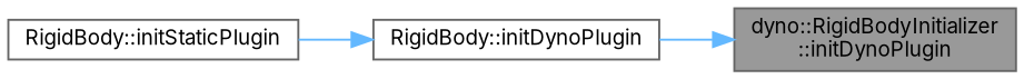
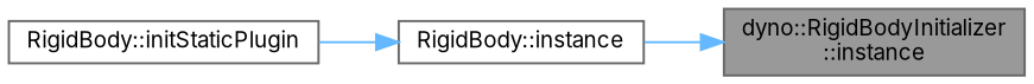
  digraph {
    fontname=Inter
    rankdir=RL
    node [color=grey40 fillcolor=white fontname=Inter fontsize=10 shape=box style=filled]
    edge [color=steelblue1 dir=back fontname=Inter fontsize=10 labelfontname=Helvetica labelfontsize=10 style=solid]
-   n1 [color=gray40 fillcolor=grey60 fontcolor=black height=0.2 label="dyno::RigidBodyInitializer\l::initDynoPlugin" width=0.4]
-   n2 [height=0.2 label="RigidBody::initDynoPlugin" width=0.4]
+   n1 [color=gray40 fillcolor=grey60 fontcolor=black height=0.2 label="dyno::RigidBodyInitializer\l::instance" width=0.4]
+   n2 [height=0.2 label="RigidBody::instance" width=0.4]
    n3 [height=0.2 label="RigidBody::initStaticPlugin" width=0.4]
    n1 -> n2
    n2 -> n3
  }
